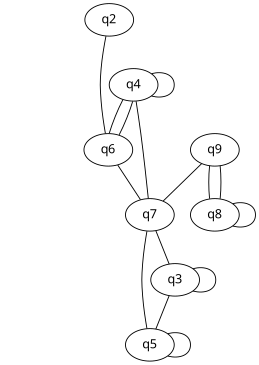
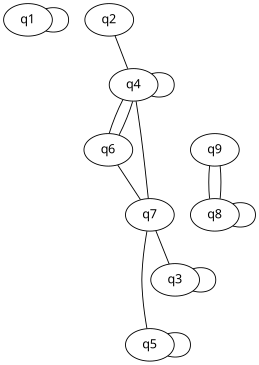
  graph {
    fontname="Noto Sans"
    node [fontname="Noto Sans"]
    edge [fontname="Noto Sans"]
+   q1
    q2
    q4
    q3
    q5
    q6
    q7
    q8
    q9
-   q2 -- q6
+   q1 -- q1
+   q2 -- q4
    q4 -- q4
    q4 -- q6
    q3 -- q3
-   q3 -- q5
    q5 -- q5
    q5 -- q7
    q6 -- q4
    q6 -- q7
    q7 -- q4
    q7 -- q3
    q8 -- q8
    q8 -- q9
-   q9 -- q7
    q9 -- q8
  }
